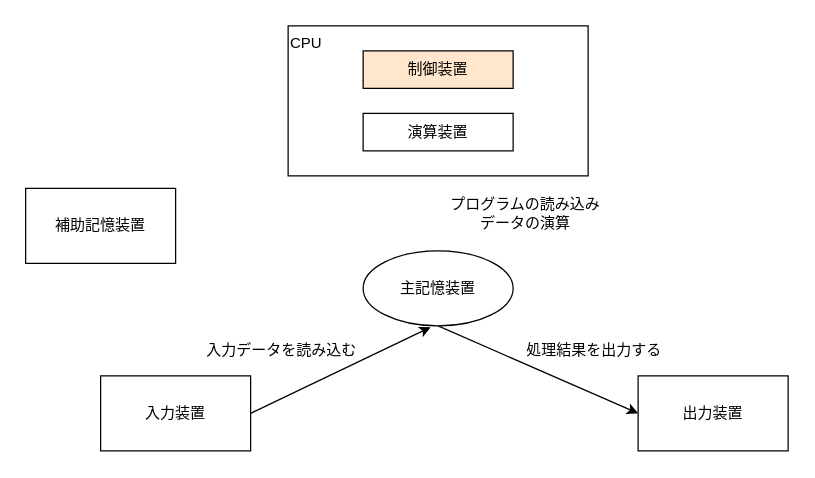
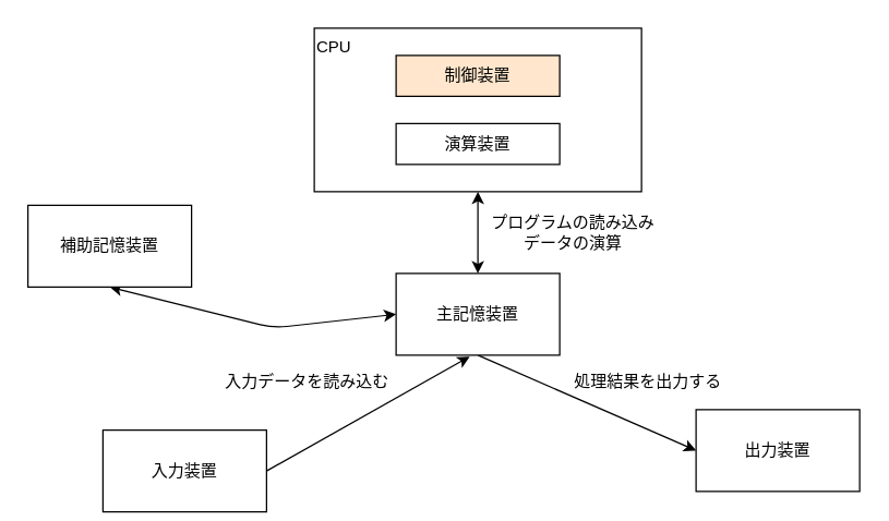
  <mxCell id="0" />
  <mxCell id="1" parent="0" />
+ <mxCell id="2" style="edgeStyle=none;html=1;exitX=0;exitY=0.5;exitDx=0;exitDy=0;entryX=0.5;entryY=1;entryDx=0;entryDy=0;startArrow=classic;startFill=1;" edge="1" parent="1" source="5" target="6"><mxGeometry relative="1" as="geometry"><Array as="points"><mxPoint x="200" y="240" /></Array></mxGeometry></mxCell>
  <mxCell id="3" style="edgeStyle=none;html=1;exitX=0.5;exitY=1;exitDx=0;exitDy=0;entryX=0;entryY=0.5;entryDx=0;entryDy=0;startArrow=none;startFill=0;" edge="1" parent="1" source="5" target="9"><mxGeometry relative="1" as="geometry" /></mxCell>
- <mxCell id="5" value="主記憶装置" style="ellipse;whiteSpace=wrap;html=1;" vertex="1" parent="1"><mxGeometry x="290" y="200" width="120" height="60" as="geometry" /></mxCell>
+ <mxCell id="4" style="edgeStyle=none;html=1;exitX=0.5;exitY=0;exitDx=0;exitDy=0;entryX=0.5;entryY=1;entryDx=0;entryDy=0;startArrow=classic;startFill=1;" edge="1" parent="1" source="5" target="14"><mxGeometry relative="1" as="geometry" /></mxCell>
+ <mxCell id="5" value="主記憶装置" style="rounded=0;whiteSpace=wrap;html=1;" vertex="1" parent="1"><mxGeometry x="290" y="200" width="120" height="60" as="geometry" /></mxCell>
  <mxCell id="6" value="補助記憶装置" style="rounded=0;whiteSpace=wrap;html=1;" vertex="1" parent="1"><mxGeometry x="20" y="150" width="120" height="60" as="geometry" /></mxCell>
  <mxCell id="7" style="edgeStyle=none;html=1;exitX=1;exitY=0.5;exitDx=0;exitDy=0;entryX=0.45;entryY=1.017;entryDx=0;entryDy=0;entryPerimeter=0;startArrow=none;startFill=0;" edge="1" parent="1" source="8" target="5"><mxGeometry relative="1" as="geometry" /></mxCell>
- <mxCell id="8" value="入力装置" style="rounded=0;whiteSpace=wrap;html=1;" vertex="1" parent="1"><mxGeometry x="80" y="300" width="120" height="60" as="geometry" /></mxCell>
+ <mxCell id="8" value="入力装置" style="rounded=0;whiteSpace=wrap;html=1;" vertex="1" parent="1"><mxGeometry x="75" y="315" width="120" height="60" as="geometry" /></mxCell>
  <mxCell id="9" value="出力装置" style="rounded=0;whiteSpace=wrap;html=1;" vertex="1" parent="1"><mxGeometry x="510" y="300" width="120" height="60" as="geometry" /></mxCell>
  <mxCell id="10" value="プログラムの読み込み&lt;br&gt;データの演算" style="text;html=1;strokeColor=none;fillColor=none;align=center;verticalAlign=middle;whiteSpace=wrap;rounded=0;" vertex="1" parent="1"><mxGeometry x="340" y="140" width="160" height="60" as="geometry" /></mxCell>
  <mxCell id="11" value="入力データを読み込む" style="text;html=1;strokeColor=none;fillColor=none;align=center;verticalAlign=middle;whiteSpace=wrap;rounded=0;" vertex="1" parent="1"><mxGeometry x="160" y="260" width="130" height="40" as="geometry" /></mxCell>
  <mxCell id="12" value="処理結果を出力する" style="text;html=1;strokeColor=none;fillColor=none;align=center;verticalAlign=middle;whiteSpace=wrap;rounded=0;" vertex="1" parent="1"><mxGeometry x="410" y="260" width="130" height="40" as="geometry" /></mxCell>
  <mxCell id="13" value="" style="group" vertex="1" connectable="0" parent="1"><mxGeometry x="230" y="20" width="240" height="120" as="geometry" /></mxCell>
  <mxCell id="14" value="CPU" style="rounded=0;whiteSpace=wrap;html=1;align=left;verticalAlign=top;" vertex="1" parent="13"><mxGeometry width="240" height="120" as="geometry" /></mxCell>
  <mxCell id="15" value="制御装置" style="rounded=0;whiteSpace=wrap;html=1;fillColor=#ffe6cc;" vertex="1" parent="13"><mxGeometry x="60" y="20" width="120" height="30" as="geometry" /></mxCell>
  <mxCell id="16" value="演算装置" style="rounded=0;whiteSpace=wrap;html=1;" vertex="1" parent="13"><mxGeometry x="60" y="70" width="120" height="30" as="geometry" /></mxCell>
